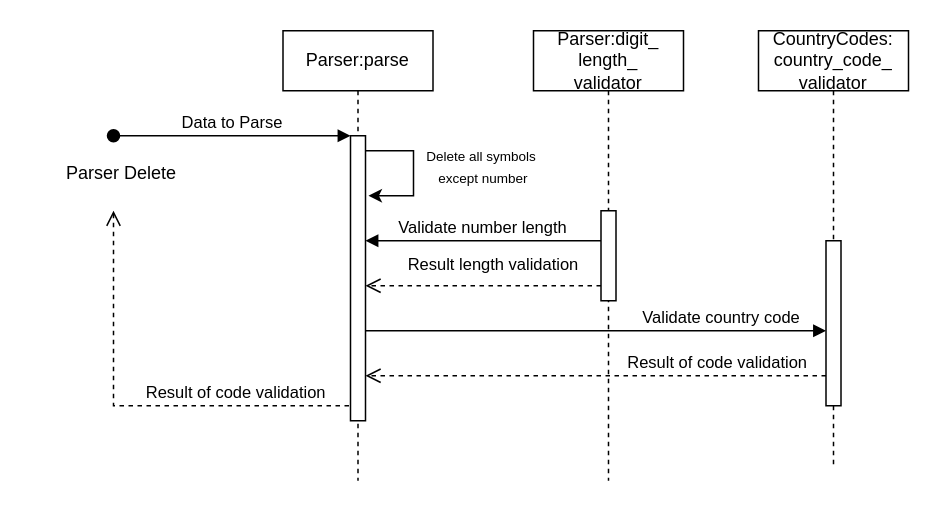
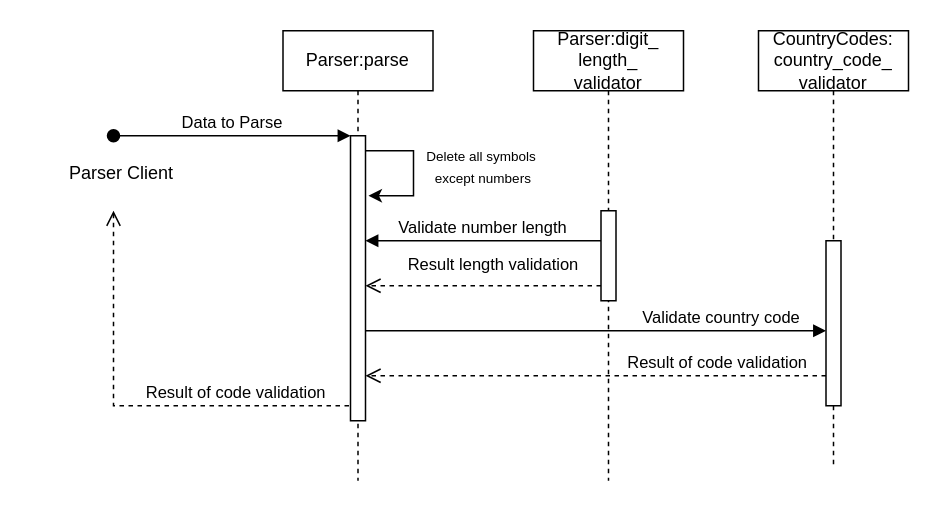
  <mxCell id="0" />
  <mxCell id="1" parent="0" />
  <mxCell id="2" value="Parser:parse" style="shape=umlLifeline;perimeter=lifelinePerimeter;whiteSpace=wrap;html=1;container=0;dropTarget=0;collapsible=0;recursiveResize=0;outlineConnect=0;portConstraint=eastwest;newEdgeStyle={&quot;edgeStyle&quot;:&quot;elbowEdgeStyle&quot;,&quot;elbow&quot;:&quot;vertical&quot;,&quot;curved&quot;:0,&quot;rounded&quot;:0};" parent="1" vertex="1"><mxGeometry x="188" y="20" width="100" height="300" as="geometry" /></mxCell>
  <mxCell id="3" value="" style="html=1;points=[];perimeter=orthogonalPerimeter;outlineConnect=0;targetShapes=umlLifeline;portConstraint=eastwest;newEdgeStyle={&quot;edgeStyle&quot;:&quot;elbowEdgeStyle&quot;,&quot;elbow&quot;:&quot;vertical&quot;,&quot;curved&quot;:0,&quot;rounded&quot;:0};" parent="2" vertex="1"><mxGeometry x="45" y="70" width="10" height="190" as="geometry" /></mxCell>
  <mxCell id="4" value="Data to Parse" style="html=1;verticalAlign=bottom;startArrow=oval;endArrow=block;startSize=8;edgeStyle=elbowEdgeStyle;elbow=vertical;curved=0;rounded=0;" parent="2" target="3" edge="1"><mxGeometry relative="1" as="geometry"><mxPoint x="-113" y="70" as="sourcePoint" /></mxGeometry></mxCell>
  <mxCell id="5" value="" style="endArrow=classic;html=1;rounded=0;" parent="2" source="3" edge="1"><mxGeometry width="50" height="50" relative="1" as="geometry"><mxPoint x="97" y="140" as="sourcePoint" /><mxPoint x="57" y="110" as="targetPoint" /><Array as="points"><mxPoint x="67" y="80" /><mxPoint x="87" y="80" /><mxPoint x="87" y="90" /><mxPoint x="87" y="110" /></Array></mxGeometry></mxCell>
  <mxCell id="6" value="Parser:digit_&lt;br&gt;length_&lt;br&gt;validator" style="shape=umlLifeline;perimeter=lifelinePerimeter;whiteSpace=wrap;html=1;container=0;dropTarget=0;collapsible=0;recursiveResize=0;outlineConnect=0;portConstraint=eastwest;newEdgeStyle={&quot;edgeStyle&quot;:&quot;elbowEdgeStyle&quot;,&quot;elbow&quot;:&quot;vertical&quot;,&quot;curved&quot;:0,&quot;rounded&quot;:0};" parent="1" vertex="1"><mxGeometry x="355" y="20" width="100" height="300" as="geometry" /></mxCell>
  <mxCell id="7" value="" style="html=1;points=[];perimeter=orthogonalPerimeter;outlineConnect=0;targetShapes=umlLifeline;portConstraint=eastwest;newEdgeStyle={&quot;edgeStyle&quot;:&quot;elbowEdgeStyle&quot;,&quot;elbow&quot;:&quot;vertical&quot;,&quot;curved&quot;:0,&quot;rounded&quot;:0};" parent="6" vertex="1"><mxGeometry x="45" y="120" width="10" height="60" as="geometry" /></mxCell>
  <mxCell id="8" value="Result of code validation" style="html=1;verticalAlign=bottom;endArrow=open;dashed=1;endSize=8;edgeStyle=elbowEdgeStyle;elbow=vertical;curved=0;rounded=0;align=left;" parent="1" source="13" target="3" edge="1"><mxGeometry x="-0.13" relative="1" as="geometry"><mxPoint x="343" y="185" as="targetPoint" /><Array as="points"><mxPoint x="425" y="250" /><mxPoint x="495" y="230" /><mxPoint x="515" y="240" /><mxPoint x="515" y="250" /><mxPoint x="338" y="260" /></Array><mxPoint as="offset" /></mxGeometry></mxCell>
  <mxCell id="9" value="Validate country code" style="html=1;verticalAlign=bottom;endArrow=block;edgeStyle=elbowEdgeStyle;elbow=vertical;curved=0;rounded=0;" parent="1" source="3" target="13" edge="1"><mxGeometry x="0.547" relative="1" as="geometry"><mxPoint x="405" y="180" as="sourcePoint" /><Array as="points"><mxPoint x="435" y="220" /></Array><mxPoint x="515" y="180.238" as="targetPoint" /><mxPoint as="offset" /></mxGeometry></mxCell>
  <mxCell id="10" value="Result length validation" style="html=1;verticalAlign=bottom;endArrow=open;dashed=1;endSize=8;edgeStyle=elbowEdgeStyle;elbow=vertical;curved=0;rounded=0;" parent="1" source="7" target="3" edge="1"><mxGeometry x="-0.083" y="-5" relative="1" as="geometry"><mxPoint x="245" y="190" as="targetPoint" /><Array as="points"><mxPoint x="328" y="190" /></Array><mxPoint x="395" y="190" as="sourcePoint" /><mxPoint as="offset" /></mxGeometry></mxCell>
- <mxCell id="11" value="&lt;font style=&quot;font-size: 9px;&quot;&gt;Delete all symbols&lt;br&gt;&amp;nbsp;except number&lt;/font&gt;" style="text;html=1;align=center;verticalAlign=middle;resizable=0;points=[];autosize=1;strokeColor=none;fillColor=none;" parent="1" vertex="1"><mxGeometry x="270" y="90" width="100" height="40" as="geometry" /></mxCell>
+ <mxCell id="11" value="&lt;font style=&quot;font-size: 9px;&quot;&gt;Delete all symbols&lt;br&gt;&amp;nbsp;except numbers&lt;/font&gt;" style="text;html=1;align=center;verticalAlign=middle;resizable=0;points=[];autosize=1;strokeColor=none;fillColor=none;" parent="1" vertex="1"><mxGeometry x="270" y="90" width="100" height="40" as="geometry" /></mxCell>
  <mxCell id="12" value="CountryCodes:&lt;br&gt;country_code_&lt;br&gt;validator" style="shape=umlLifeline;perimeter=lifelinePerimeter;whiteSpace=wrap;html=1;container=0;dropTarget=0;collapsible=0;recursiveResize=0;outlineConnect=0;portConstraint=eastwest;newEdgeStyle={&quot;edgeStyle&quot;:&quot;elbowEdgeStyle&quot;,&quot;elbow&quot;:&quot;vertical&quot;,&quot;curved&quot;:0,&quot;rounded&quot;:0};" parent="1" vertex="1"><mxGeometry x="505" y="20" width="100" height="290" as="geometry" /></mxCell>
  <mxCell id="13" value="" style="html=1;points=[];perimeter=orthogonalPerimeter;outlineConnect=0;targetShapes=umlLifeline;portConstraint=eastwest;newEdgeStyle={&quot;edgeStyle&quot;:&quot;elbowEdgeStyle&quot;,&quot;elbow&quot;:&quot;vertical&quot;,&quot;curved&quot;:0,&quot;rounded&quot;:0};" parent="12" vertex="1"><mxGeometry x="45" y="140" width="10" height="110" as="geometry" /></mxCell>
  <mxCell id="14" value="Validate number length" style="html=1;verticalAlign=bottom;endArrow=block;edgeStyle=elbowEdgeStyle;elbow=vertical;curved=0;rounded=0;" parent="1" source="7" target="3" edge="1"><mxGeometry relative="1" as="geometry"><mxPoint x="395" y="160" as="sourcePoint" /><Array as="points"><mxPoint x="315" y="160" /></Array><mxPoint x="245" y="160" as="targetPoint" /></mxGeometry></mxCell>
  <mxCell id="15" value="Result of code validation" style="html=1;verticalAlign=bottom;endArrow=open;dashed=1;endSize=8;edgeStyle=elbowEdgeStyle;elbow=vertical;curved=0;rounded=0;align=left;" parent="1" edge="1"><mxGeometry x="-0.045" relative="1" as="geometry"><mxPoint x="75" y="140" as="targetPoint" /><Array as="points"><mxPoint x="107" y="270" /><mxPoint x="177" y="250" /><mxPoint x="197" y="260" /><mxPoint x="197" y="270" /><mxPoint x="20" y="280" /></Array><mxPoint x="232" y="270" as="sourcePoint" /><mxPoint as="offset" /></mxGeometry></mxCell>
- <mxCell id="16" value="Parser Delete" style="text;html=1;align=center;verticalAlign=middle;resizable=0;points=[];autosize=1;strokeColor=none;fillColor=none;" parent="1" vertex="1"><mxGeometry x="35" y="100" width="90" height="30" as="geometry" /></mxCell>
+ <mxCell id="16" value="Parser Client" style="text;html=1;align=center;verticalAlign=middle;resizable=0;points=[];autosize=1;strokeColor=none;fillColor=none;" parent="1" vertex="1"><mxGeometry x="35" y="100" width="90" height="30" as="geometry" /></mxCell>
